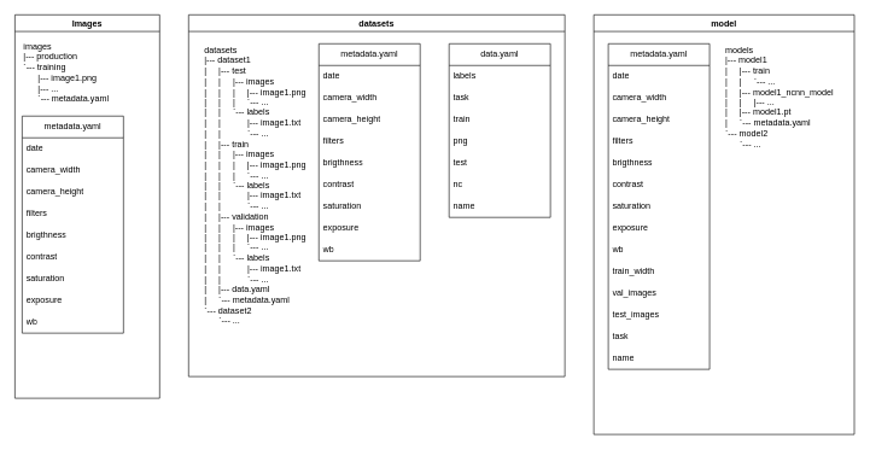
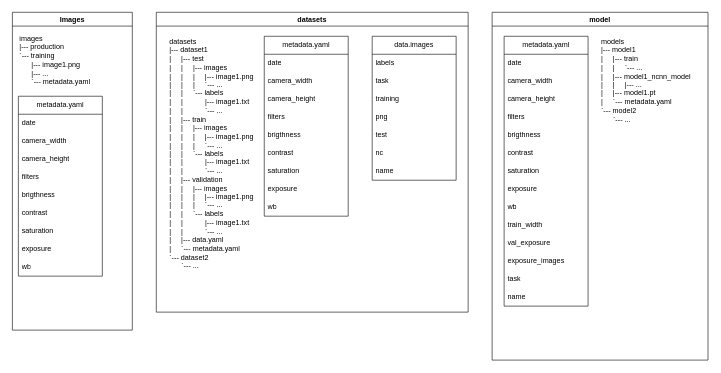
  <mxCell id="0" />
  <mxCell id="1" parent="0" />
  <mxCell id="2" value="Images" style="swimlane;whiteSpace=wrap;html=1;" parent="1" vertex="1"><mxGeometry x="20" y="20" width="200" height="530" as="geometry"><mxRectangle x="50" y="20" width="50" height="40" as="alternateBounds" /></mxGeometry></mxCell>
  <mxCell id="3" value="images&lt;div&gt;|--- production&lt;/div&gt;&lt;div&gt;`--- training&lt;/div&gt;&lt;div&gt;&amp;nbsp; &amp;nbsp; &amp;nbsp; |--- image1.png&lt;/div&gt;&lt;div&gt;&amp;nbsp; &amp;nbsp; &amp;nbsp; |--- ...&lt;/div&gt;&lt;div&gt;&amp;nbsp; &amp;nbsp; &amp;nbsp; `--- metadata.yaml&lt;/div&gt;" style="text;html=1;align=left;verticalAlign=top;whiteSpace=wrap;rounded=0;horizontal=1;" parent="2" vertex="1"><mxGeometry x="10" y="30" width="170" height="100" as="geometry" /></mxCell>
  <mxCell id="4" value="metadata.yaml" style="swimlane;fontStyle=0;childLayout=stackLayout;horizontal=1;startSize=30;horizontalStack=0;resizeParent=1;resizeParentMax=0;resizeLast=0;collapsible=1;marginBottom=0;whiteSpace=wrap;html=1;" parent="2" vertex="1"><mxGeometry x="10" y="140" width="140" height="300" as="geometry" /></mxCell>
  <mxCell id="5" value="date" style="text;strokeColor=none;fillColor=none;align=left;verticalAlign=middle;spacingLeft=4;spacingRight=4;overflow=hidden;points=[[0,0.5],[1,0.5]];portConstraint=eastwest;rotatable=0;whiteSpace=wrap;html=1;" parent="4" vertex="1"><mxGeometry y="30" width="140" height="30" as="geometry" /></mxCell>
  <mxCell id="6" value="camera_width" style="text;strokeColor=none;fillColor=none;align=left;verticalAlign=middle;spacingLeft=4;spacingRight=4;overflow=hidden;points=[[0,0.5],[1,0.5]];portConstraint=eastwest;rotatable=0;whiteSpace=wrap;html=1;" parent="4" vertex="1"><mxGeometry y="60" width="140" height="30" as="geometry" /></mxCell>
  <mxCell id="7" value="camera_height" style="text;strokeColor=none;fillColor=none;align=left;verticalAlign=middle;spacingLeft=4;spacingRight=4;overflow=hidden;points=[[0,0.5],[1,0.5]];portConstraint=eastwest;rotatable=0;whiteSpace=wrap;html=1;" parent="4" vertex="1"><mxGeometry y="90" width="140" height="30" as="geometry" /></mxCell>
  <mxCell id="8" value="filters" style="text;strokeColor=none;fillColor=none;align=left;verticalAlign=middle;spacingLeft=4;spacingRight=4;overflow=hidden;points=[[0,0.5],[1,0.5]];portConstraint=eastwest;rotatable=0;whiteSpace=wrap;html=1;" parent="4" vertex="1"><mxGeometry y="120" width="140" height="30" as="geometry" /></mxCell>
  <mxCell id="9" value="brigthness" style="text;strokeColor=none;fillColor=none;align=left;verticalAlign=middle;spacingLeft=4;spacingRight=4;overflow=hidden;points=[[0,0.5],[1,0.5]];portConstraint=eastwest;rotatable=0;whiteSpace=wrap;html=1;" parent="4" vertex="1"><mxGeometry y="150" width="140" height="30" as="geometry" /></mxCell>
  <mxCell id="10" value="contrast" style="text;strokeColor=none;fillColor=none;align=left;verticalAlign=middle;spacingLeft=4;spacingRight=4;overflow=hidden;points=[[0,0.5],[1,0.5]];portConstraint=eastwest;rotatable=0;whiteSpace=wrap;html=1;" parent="4" vertex="1"><mxGeometry y="180" width="140" height="30" as="geometry" /></mxCell>
  <mxCell id="11" value="saturation" style="text;strokeColor=none;fillColor=none;align=left;verticalAlign=middle;spacingLeft=4;spacingRight=4;overflow=hidden;points=[[0,0.5],[1,0.5]];portConstraint=eastwest;rotatable=0;whiteSpace=wrap;html=1;" parent="4" vertex="1"><mxGeometry y="210" width="140" height="30" as="geometry" /></mxCell>
  <mxCell id="12" value="exposure" style="text;strokeColor=none;fillColor=none;align=left;verticalAlign=middle;spacingLeft=4;spacingRight=4;overflow=hidden;points=[[0,0.5],[1,0.5]];portConstraint=eastwest;rotatable=0;whiteSpace=wrap;html=1;" parent="4" vertex="1"><mxGeometry y="240" width="140" height="30" as="geometry" /></mxCell>
  <mxCell id="13" value="wb" style="text;strokeColor=none;fillColor=none;align=left;verticalAlign=middle;spacingLeft=4;spacingRight=4;overflow=hidden;points=[[0,0.5],[1,0.5]];portConstraint=eastwest;rotatable=0;whiteSpace=wrap;html=1;" parent="4" vertex="1"><mxGeometry y="270" width="140" height="30" as="geometry" /></mxCell>
  <mxCell id="14" value="datasets" style="swimlane;whiteSpace=wrap;html=1;" parent="1" vertex="1"><mxGeometry x="260" y="20" width="520" height="500" as="geometry"><mxRectangle x="50" y="20" width="50" height="40" as="alternateBounds" /></mxGeometry></mxCell>
  <mxCell id="15" value="datasets&lt;div&gt;&lt;div&gt;|--- dataset1&lt;/div&gt;&lt;div&gt;|&amp;nbsp; &amp;nbsp; &amp;nbsp;|--- test&lt;/div&gt;&lt;div&gt;|&amp;nbsp; &amp;nbsp; &amp;nbsp;|&amp;nbsp; &amp;nbsp; &amp;nbsp;|--- images&lt;/div&gt;&lt;div&gt;|&amp;nbsp; &amp;nbsp; &amp;nbsp;|&amp;nbsp; &amp;nbsp; &amp;nbsp;|&amp;nbsp; &amp;nbsp; &amp;nbsp;|--- image1.png&lt;/div&gt;&lt;div&gt;&lt;span style=&quot;&quot;&gt;|&amp;nbsp; &amp;nbsp; &amp;nbsp;|&amp;nbsp; &amp;nbsp; &amp;nbsp;|&amp;nbsp; &amp;nbsp; &amp;nbsp;`--- ...&lt;/span&gt;&lt;/div&gt;&lt;div&gt;|&amp;nbsp; &amp;nbsp; &amp;nbsp;|&amp;nbsp; &amp;nbsp; &amp;nbsp;`--- labels&lt;/div&gt;&lt;div&gt;&lt;div style=&quot;scrollbar-color: rgb(75, 75, 75) rgb(27, 29, 30);&quot;&gt;|&amp;nbsp; &amp;nbsp; &amp;nbsp;|&amp;nbsp; &amp;nbsp; &amp;nbsp; &amp;nbsp; &amp;nbsp; &amp;nbsp;|--- image1.txt&lt;/div&gt;&lt;div style=&quot;scrollbar-color: rgb(75, 75, 75) rgb(27, 29, 30);&quot;&gt;&lt;span style=&quot;scrollbar-color: rgb(75, 75, 75) rgb(27, 29, 30);&quot;&gt;|&amp;nbsp; &amp;nbsp; &amp;nbsp;|&amp;nbsp; &amp;nbsp; &amp;nbsp; &amp;nbsp; &amp;nbsp; &amp;nbsp;`--- ...&lt;/span&gt;&lt;/div&gt;&lt;/div&gt;&lt;div&gt;|&amp;nbsp; &amp;nbsp; &amp;nbsp;|--- train&lt;/div&gt;&lt;div&gt;&lt;div style=&quot;scrollbar-color: rgb(75, 75, 75) rgb(27, 29, 30);&quot;&gt;|&amp;nbsp; &amp;nbsp; &amp;nbsp;|&amp;nbsp; &amp;nbsp; &amp;nbsp;|--- images&lt;/div&gt;&lt;div style=&quot;scrollbar-color: rgb(75, 75, 75) rgb(27, 29, 30);&quot;&gt;|&amp;nbsp; &amp;nbsp; &amp;nbsp;|&amp;nbsp; &amp;nbsp; &amp;nbsp;|&amp;nbsp; &amp;nbsp; &amp;nbsp;|--- image1.png&lt;/div&gt;&lt;div style=&quot;scrollbar-color: rgb(75, 75, 75) rgb(27, 29, 30);&quot;&gt;&lt;span style=&quot;scrollbar-color: rgb(75, 75, 75) rgb(27, 29, 30);&quot;&gt;|&amp;nbsp; &amp;nbsp; &amp;nbsp;|&amp;nbsp; &amp;nbsp; &amp;nbsp;|&amp;nbsp; &amp;nbsp; &amp;nbsp;`--- ...&lt;/span&gt;&lt;/div&gt;&lt;div style=&quot;scrollbar-color: rgb(75, 75, 75) rgb(27, 29, 30);&quot;&gt;|&amp;nbsp; &amp;nbsp; &amp;nbsp;|&amp;nbsp; &amp;nbsp; &amp;nbsp;`--- labels&lt;/div&gt;&lt;div style=&quot;scrollbar-color: rgb(75, 75, 75) rgb(27, 29, 30);&quot;&gt;&lt;div style=&quot;scrollbar-color: rgb(75, 75, 75) rgb(27, 29, 30);&quot;&gt;|&amp;nbsp; &amp;nbsp; &amp;nbsp;|&amp;nbsp; &amp;nbsp; &amp;nbsp; &amp;nbsp; &amp;nbsp; &amp;nbsp;|--- image1.txt&lt;/div&gt;&lt;div style=&quot;scrollbar-color: rgb(75, 75, 75) rgb(27, 29, 30);&quot;&gt;&lt;span style=&quot;scrollbar-color: rgb(75, 75, 75) rgb(27, 29, 30);&quot;&gt;|&amp;nbsp; &amp;nbsp; &amp;nbsp;|&amp;nbsp; &amp;nbsp; &amp;nbsp; &amp;nbsp; &amp;nbsp; &amp;nbsp;`--- ...&lt;/span&gt;&lt;/div&gt;&lt;/div&gt;&lt;/div&gt;&lt;div&gt;|&amp;nbsp; &amp;nbsp; &amp;nbsp;|--- validation&lt;/div&gt;&lt;div&gt;&lt;div style=&quot;scrollbar-color: rgb(75, 75, 75) rgb(27, 29, 30);&quot;&gt;|&amp;nbsp; &amp;nbsp; &amp;nbsp;|&amp;nbsp; &amp;nbsp; &amp;nbsp;|--- images&lt;/div&gt;&lt;div style=&quot;scrollbar-color: rgb(75, 75, 75) rgb(27, 29, 30);&quot;&gt;|&amp;nbsp; &amp;nbsp; &amp;nbsp;|&amp;nbsp; &amp;nbsp; &amp;nbsp;|&amp;nbsp; &amp;nbsp; &amp;nbsp;|--- image1.png&lt;/div&gt;&lt;div style=&quot;scrollbar-color: rgb(75, 75, 75) rgb(27, 29, 30);&quot;&gt;&lt;span style=&quot;scrollbar-color: rgb(75, 75, 75) rgb(27, 29, 30);&quot;&gt;|&amp;nbsp; &amp;nbsp; &amp;nbsp;|&amp;nbsp; &amp;nbsp; &amp;nbsp;|&amp;nbsp; &amp;nbsp; &amp;nbsp;`--- ...&lt;/span&gt;&lt;/div&gt;&lt;div style=&quot;scrollbar-color: rgb(75, 75, 75) rgb(27, 29, 30);&quot;&gt;|&amp;nbsp; &amp;nbsp; &amp;nbsp;|&amp;nbsp; &amp;nbsp; &amp;nbsp;`--- labels&lt;/div&gt;&lt;div style=&quot;scrollbar-color: rgb(75, 75, 75) rgb(27, 29, 30);&quot;&gt;&lt;div style=&quot;scrollbar-color: rgb(75, 75, 75) rgb(27, 29, 30);&quot;&gt;|&amp;nbsp; &amp;nbsp; &amp;nbsp;|&amp;nbsp; &amp;nbsp; &amp;nbsp; &amp;nbsp; &amp;nbsp; &amp;nbsp;|--- image1.txt&lt;/div&gt;&lt;div style=&quot;scrollbar-color: rgb(75, 75, 75) rgb(27, 29, 30);&quot;&gt;&lt;span style=&quot;scrollbar-color: rgb(75, 75, 75) rgb(27, 29, 30);&quot;&gt;|&amp;nbsp; &amp;nbsp; &amp;nbsp;|&amp;nbsp; &amp;nbsp; &amp;nbsp; &amp;nbsp; &amp;nbsp; &amp;nbsp;`--- ...&lt;/span&gt;&lt;/div&gt;&lt;/div&gt;&lt;/div&gt;&lt;div&gt;|&amp;nbsp; &amp;nbsp; &amp;nbsp;|--- data.yaml&lt;/div&gt;&lt;div&gt;|&amp;nbsp; &amp;nbsp; &amp;nbsp;`--- metadata.yaml&lt;/div&gt;&lt;div&gt;`--- dataset2&lt;/div&gt;&lt;div&gt;&amp;nbsp; &amp;nbsp; &amp;nbsp; `--- ...&lt;/div&gt;&lt;/div&gt;" style="text;html=1;align=left;verticalAlign=top;whiteSpace=wrap;rounded=0;horizontal=1;fontSize=12;fontColor=light-dark(#000000,#FFFFFF);" parent="14" vertex="1"><mxGeometry x="20" y="35" width="170" height="430" as="geometry" /></mxCell>
- <mxCell id="16" value="data.yaml" style="swimlane;fontStyle=0;childLayout=stackLayout;horizontal=1;startSize=30;horizontalStack=0;resizeParent=1;resizeParentMax=0;resizeLast=0;collapsible=1;marginBottom=0;whiteSpace=wrap;html=1;" parent="14" vertex="1"><mxGeometry x="360" y="40" width="140" height="240" as="geometry" /></mxCell>
+ <mxCell id="16" value="data.images" style="swimlane;fontStyle=0;childLayout=stackLayout;horizontal=1;startSize=30;horizontalStack=0;resizeParent=1;resizeParentMax=0;resizeLast=0;collapsible=1;marginBottom=0;whiteSpace=wrap;html=1;" parent="14" vertex="1"><mxGeometry x="360" y="40" width="140" height="240" as="geometry" /></mxCell>
  <mxCell id="17" value="labels" style="text;strokeColor=none;fillColor=none;align=left;verticalAlign=middle;spacingLeft=4;spacingRight=4;overflow=hidden;points=[[0,0.5],[1,0.5]];portConstraint=eastwest;rotatable=0;whiteSpace=wrap;html=1;" parent="16" vertex="1"><mxGeometry y="30" width="140" height="30" as="geometry" /></mxCell>
  <mxCell id="18" value="task" style="text;strokeColor=none;fillColor=none;align=left;verticalAlign=middle;spacingLeft=4;spacingRight=4;overflow=hidden;points=[[0,0.5],[1,0.5]];portConstraint=eastwest;rotatable=0;whiteSpace=wrap;html=1;" parent="16" vertex="1"><mxGeometry y="60" width="140" height="30" as="geometry" /></mxCell>
- <mxCell id="19" value="train" style="text;strokeColor=none;fillColor=none;align=left;verticalAlign=middle;spacingLeft=4;spacingRight=4;overflow=hidden;points=[[0,0.5],[1,0.5]];portConstraint=eastwest;rotatable=0;whiteSpace=wrap;html=1;" parent="16" vertex="1"><mxGeometry y="90" width="140" height="30" as="geometry" /></mxCell>
+ <mxCell id="19" value="training" style="text;strokeColor=none;fillColor=none;align=left;verticalAlign=middle;spacingLeft=4;spacingRight=4;overflow=hidden;points=[[0,0.5],[1,0.5]];portConstraint=eastwest;rotatable=0;whiteSpace=wrap;html=1;" parent="16" vertex="1"><mxGeometry y="90" width="140" height="30" as="geometry" /></mxCell>
  <mxCell id="20" value="png" style="text;strokeColor=none;fillColor=none;align=left;verticalAlign=middle;spacingLeft=4;spacingRight=4;overflow=hidden;points=[[0,0.5],[1,0.5]];portConstraint=eastwest;rotatable=0;whiteSpace=wrap;html=1;" parent="16" vertex="1"><mxGeometry y="120" width="140" height="30" as="geometry" /></mxCell>
  <mxCell id="21" value="test" style="text;strokeColor=none;fillColor=none;align=left;verticalAlign=middle;spacingLeft=4;spacingRight=4;overflow=hidden;points=[[0,0.5],[1,0.5]];portConstraint=eastwest;rotatable=0;whiteSpace=wrap;html=1;" parent="16" vertex="1"><mxGeometry y="150" width="140" height="30" as="geometry" /></mxCell>
  <mxCell id="22" value="nc" style="text;strokeColor=none;fillColor=none;align=left;verticalAlign=middle;spacingLeft=4;spacingRight=4;overflow=hidden;points=[[0,0.5],[1,0.5]];portConstraint=eastwest;rotatable=0;whiteSpace=wrap;html=1;" parent="16" vertex="1"><mxGeometry y="180" width="140" height="30" as="geometry" /></mxCell>
  <mxCell id="23" value="name" style="text;strokeColor=none;fillColor=none;align=left;verticalAlign=middle;spacingLeft=4;spacingRight=4;overflow=hidden;points=[[0,0.5],[1,0.5]];portConstraint=eastwest;rotatable=0;whiteSpace=wrap;html=1;" parent="16" vertex="1"><mxGeometry y="210" width="140" height="30" as="geometry" /></mxCell>
  <mxCell id="24" value="metadata.yaml" style="swimlane;fontStyle=0;childLayout=stackLayout;horizontal=1;startSize=30;horizontalStack=0;resizeParent=1;resizeParentMax=0;resizeLast=0;collapsible=1;marginBottom=0;whiteSpace=wrap;html=1;" parent="14" vertex="1"><mxGeometry x="180" y="40" width="140" height="300" as="geometry" /></mxCell>
  <mxCell id="25" value="date" style="text;strokeColor=none;fillColor=none;align=left;verticalAlign=middle;spacingLeft=4;spacingRight=4;overflow=hidden;points=[[0,0.5],[1,0.5]];portConstraint=eastwest;rotatable=0;whiteSpace=wrap;html=1;" parent="24" vertex="1"><mxGeometry y="30" width="140" height="30" as="geometry" /></mxCell>
  <mxCell id="26" value="camera_width" style="text;strokeColor=none;fillColor=none;align=left;verticalAlign=middle;spacingLeft=4;spacingRight=4;overflow=hidden;points=[[0,0.5],[1,0.5]];portConstraint=eastwest;rotatable=0;whiteSpace=wrap;html=1;" parent="24" vertex="1"><mxGeometry y="60" width="140" height="30" as="geometry" /></mxCell>
  <mxCell id="27" value="camera_height" style="text;strokeColor=none;fillColor=none;align=left;verticalAlign=middle;spacingLeft=4;spacingRight=4;overflow=hidden;points=[[0,0.5],[1,0.5]];portConstraint=eastwest;rotatable=0;whiteSpace=wrap;html=1;" parent="24" vertex="1"><mxGeometry y="90" width="140" height="30" as="geometry" /></mxCell>
  <mxCell id="28" value="filters" style="text;strokeColor=none;fillColor=none;align=left;verticalAlign=middle;spacingLeft=4;spacingRight=4;overflow=hidden;points=[[0,0.5],[1,0.5]];portConstraint=eastwest;rotatable=0;whiteSpace=wrap;html=1;" parent="24" vertex="1"><mxGeometry y="120" width="140" height="30" as="geometry" /></mxCell>
  <mxCell id="29" value="brigthness" style="text;strokeColor=none;fillColor=none;align=left;verticalAlign=middle;spacingLeft=4;spacingRight=4;overflow=hidden;points=[[0,0.5],[1,0.5]];portConstraint=eastwest;rotatable=0;whiteSpace=wrap;html=1;" parent="24" vertex="1"><mxGeometry y="150" width="140" height="30" as="geometry" /></mxCell>
  <mxCell id="30" value="contrast" style="text;strokeColor=none;fillColor=none;align=left;verticalAlign=middle;spacingLeft=4;spacingRight=4;overflow=hidden;points=[[0,0.5],[1,0.5]];portConstraint=eastwest;rotatable=0;whiteSpace=wrap;html=1;" parent="24" vertex="1"><mxGeometry y="180" width="140" height="30" as="geometry" /></mxCell>
  <mxCell id="31" value="saturation" style="text;strokeColor=none;fillColor=none;align=left;verticalAlign=middle;spacingLeft=4;spacingRight=4;overflow=hidden;points=[[0,0.5],[1,0.5]];portConstraint=eastwest;rotatable=0;whiteSpace=wrap;html=1;" parent="24" vertex="1"><mxGeometry y="210" width="140" height="30" as="geometry" /></mxCell>
  <mxCell id="32" value="exposure" style="text;strokeColor=none;fillColor=none;align=left;verticalAlign=middle;spacingLeft=4;spacingRight=4;overflow=hidden;points=[[0,0.5],[1,0.5]];portConstraint=eastwest;rotatable=0;whiteSpace=wrap;html=1;" parent="24" vertex="1"><mxGeometry y="240" width="140" height="30" as="geometry" /></mxCell>
  <mxCell id="33" value="wb" style="text;strokeColor=none;fillColor=none;align=left;verticalAlign=middle;spacingLeft=4;spacingRight=4;overflow=hidden;points=[[0,0.5],[1,0.5]];portConstraint=eastwest;rotatable=0;whiteSpace=wrap;html=1;" parent="24" vertex="1"><mxGeometry y="270" width="140" height="30" as="geometry" /></mxCell>
  <mxCell id="34" value="model" style="swimlane;whiteSpace=wrap;html=1;" parent="1" vertex="1"><mxGeometry x="820" y="20" width="360" height="580" as="geometry"><mxRectangle x="50" y="20" width="50" height="40" as="alternateBounds" /></mxGeometry></mxCell>
  <mxCell id="35" value="models&lt;div&gt;&lt;div&gt;|--- model1&lt;/div&gt;&lt;div&gt;|&amp;nbsp; &amp;nbsp; &amp;nbsp;|--- train&lt;/div&gt;&lt;div&gt;|&amp;nbsp; &amp;nbsp; &amp;nbsp;|&amp;nbsp; &amp;nbsp; &amp;nbsp;`--- ...&lt;/div&gt;&lt;div&gt;|&amp;nbsp; &amp;nbsp; &amp;nbsp;|--- model1_ncnn_model&lt;/div&gt;&lt;div&gt;|&amp;nbsp; &amp;nbsp; &amp;nbsp;|&amp;nbsp; &amp;nbsp; &amp;nbsp;|--- ...&lt;/div&gt;&lt;div&gt;|&amp;nbsp; &amp;nbsp; &amp;nbsp;|--- model1.pt&lt;/div&gt;&lt;div&gt;|&amp;nbsp; &amp;nbsp; &amp;nbsp;`--- metadata.yaml&lt;/div&gt;&lt;div&gt;`--- model2&lt;/div&gt;&lt;div&gt;&amp;nbsp; &amp;nbsp; &amp;nbsp; `--- ...&lt;/div&gt;&lt;/div&gt;" style="text;html=1;align=left;verticalAlign=top;whiteSpace=wrap;rounded=0;horizontal=1;fontSize=12;fontColor=light-dark(#000000,#FFFFFF);" parent="34" vertex="1"><mxGeometry x="180" y="35" width="170" height="175" as="geometry" /></mxCell>
  <mxCell id="36" value="metadata.yaml" style="swimlane;fontStyle=0;childLayout=stackLayout;horizontal=1;startSize=30;horizontalStack=0;resizeParent=1;resizeParentMax=0;resizeLast=0;collapsible=1;marginBottom=0;whiteSpace=wrap;html=1;" parent="34" vertex="1"><mxGeometry x="20" y="40" width="140" height="450" as="geometry" /></mxCell>
  <mxCell id="37" value="date" style="text;strokeColor=none;fillColor=none;align=left;verticalAlign=middle;spacingLeft=4;spacingRight=4;overflow=hidden;points=[[0,0.5],[1,0.5]];portConstraint=eastwest;rotatable=0;whiteSpace=wrap;html=1;" parent="36" vertex="1"><mxGeometry y="30" width="140" height="30" as="geometry" /></mxCell>
  <mxCell id="38" value="camera_width" style="text;strokeColor=none;fillColor=none;align=left;verticalAlign=middle;spacingLeft=4;spacingRight=4;overflow=hidden;points=[[0,0.5],[1,0.5]];portConstraint=eastwest;rotatable=0;whiteSpace=wrap;html=1;" parent="36" vertex="1"><mxGeometry y="60" width="140" height="30" as="geometry" /></mxCell>
  <mxCell id="39" value="camera_height" style="text;strokeColor=none;fillColor=none;align=left;verticalAlign=middle;spacingLeft=4;spacingRight=4;overflow=hidden;points=[[0,0.5],[1,0.5]];portConstraint=eastwest;rotatable=0;whiteSpace=wrap;html=1;" parent="36" vertex="1"><mxGeometry y="90" width="140" height="30" as="geometry" /></mxCell>
  <mxCell id="40" value="filters" style="text;strokeColor=none;fillColor=none;align=left;verticalAlign=middle;spacingLeft=4;spacingRight=4;overflow=hidden;points=[[0,0.5],[1,0.5]];portConstraint=eastwest;rotatable=0;whiteSpace=wrap;html=1;" parent="36" vertex="1"><mxGeometry y="120" width="140" height="30" as="geometry" /></mxCell>
  <mxCell id="41" value="brigthness" style="text;strokeColor=none;fillColor=none;align=left;verticalAlign=middle;spacingLeft=4;spacingRight=4;overflow=hidden;points=[[0,0.5],[1,0.5]];portConstraint=eastwest;rotatable=0;whiteSpace=wrap;html=1;" parent="36" vertex="1"><mxGeometry y="150" width="140" height="30" as="geometry" /></mxCell>
  <mxCell id="42" value="contrast" style="text;strokeColor=none;fillColor=none;align=left;verticalAlign=middle;spacingLeft=4;spacingRight=4;overflow=hidden;points=[[0,0.5],[1,0.5]];portConstraint=eastwest;rotatable=0;whiteSpace=wrap;html=1;" parent="36" vertex="1"><mxGeometry y="180" width="140" height="30" as="geometry" /></mxCell>
  <mxCell id="43" value="saturation" style="text;strokeColor=none;fillColor=none;align=left;verticalAlign=middle;spacingLeft=4;spacingRight=4;overflow=hidden;points=[[0,0.5],[1,0.5]];portConstraint=eastwest;rotatable=0;whiteSpace=wrap;html=1;" parent="36" vertex="1"><mxGeometry y="210" width="140" height="30" as="geometry" /></mxCell>
  <mxCell id="44" value="exposure" style="text;strokeColor=none;fillColor=none;align=left;verticalAlign=middle;spacingLeft=4;spacingRight=4;overflow=hidden;points=[[0,0.5],[1,0.5]];portConstraint=eastwest;rotatable=0;whiteSpace=wrap;html=1;" parent="36" vertex="1"><mxGeometry y="240" width="140" height="30" as="geometry" /></mxCell>
  <mxCell id="45" value="wb" style="text;strokeColor=none;fillColor=none;align=left;verticalAlign=middle;spacingLeft=4;spacingRight=4;overflow=hidden;points=[[0,0.5],[1,0.5]];portConstraint=eastwest;rotatable=0;whiteSpace=wrap;html=1;" parent="36" vertex="1"><mxGeometry y="270" width="140" height="30" as="geometry" /></mxCell>
  <mxCell id="46" value="train_width" style="text;strokeColor=none;fillColor=none;align=left;verticalAlign=middle;spacingLeft=4;spacingRight=4;overflow=hidden;points=[[0,0.5],[1,0.5]];portConstraint=eastwest;rotatable=0;whiteSpace=wrap;html=1;" parent="36" vertex="1"><mxGeometry y="300" width="140" height="30" as="geometry" /></mxCell>
- <mxCell id="47" value="val_images" style="text;strokeColor=none;fillColor=none;align=left;verticalAlign=middle;spacingLeft=4;spacingRight=4;overflow=hidden;points=[[0,0.5],[1,0.5]];portConstraint=eastwest;rotatable=0;whiteSpace=wrap;html=1;" parent="36" vertex="1"><mxGeometry y="330" width="140" height="30" as="geometry" /></mxCell>
- <mxCell id="48" value="test_images" style="text;strokeColor=none;fillColor=none;align=left;verticalAlign=middle;spacingLeft=4;spacingRight=4;overflow=hidden;points=[[0,0.5],[1,0.5]];portConstraint=eastwest;rotatable=0;whiteSpace=wrap;html=1;" parent="36" vertex="1"><mxGeometry y="360" width="140" height="30" as="geometry" /></mxCell>
+ <mxCell id="47" value="val_exposure" style="text;strokeColor=none;fillColor=none;align=left;verticalAlign=middle;spacingLeft=4;spacingRight=4;overflow=hidden;points=[[0,0.5],[1,0.5]];portConstraint=eastwest;rotatable=0;whiteSpace=wrap;html=1;" parent="36" vertex="1"><mxGeometry y="330" width="140" height="30" as="geometry" /></mxCell>
+ <mxCell id="48" value="exposure_images" style="text;strokeColor=none;fillColor=none;align=left;verticalAlign=middle;spacingLeft=4;spacingRight=4;overflow=hidden;points=[[0,0.5],[1,0.5]];portConstraint=eastwest;rotatable=0;whiteSpace=wrap;html=1;" parent="36" vertex="1"><mxGeometry y="360" width="140" height="30" as="geometry" /></mxCell>
  <mxCell id="49" value="task" style="text;strokeColor=none;fillColor=none;align=left;verticalAlign=middle;spacingLeft=4;spacingRight=4;overflow=hidden;points=[[0,0.5],[1,0.5]];portConstraint=eastwest;rotatable=0;whiteSpace=wrap;html=1;" parent="36" vertex="1"><mxGeometry y="390" width="140" height="30" as="geometry" /></mxCell>
  <mxCell id="50" value="name" style="text;strokeColor=none;fillColor=none;align=left;verticalAlign=middle;spacingLeft=4;spacingRight=4;overflow=hidden;points=[[0,0.5],[1,0.5]];portConstraint=eastwest;rotatable=0;whiteSpace=wrap;html=1;" parent="36" vertex="1"><mxGeometry y="420" width="140" height="30" as="geometry" /></mxCell>
